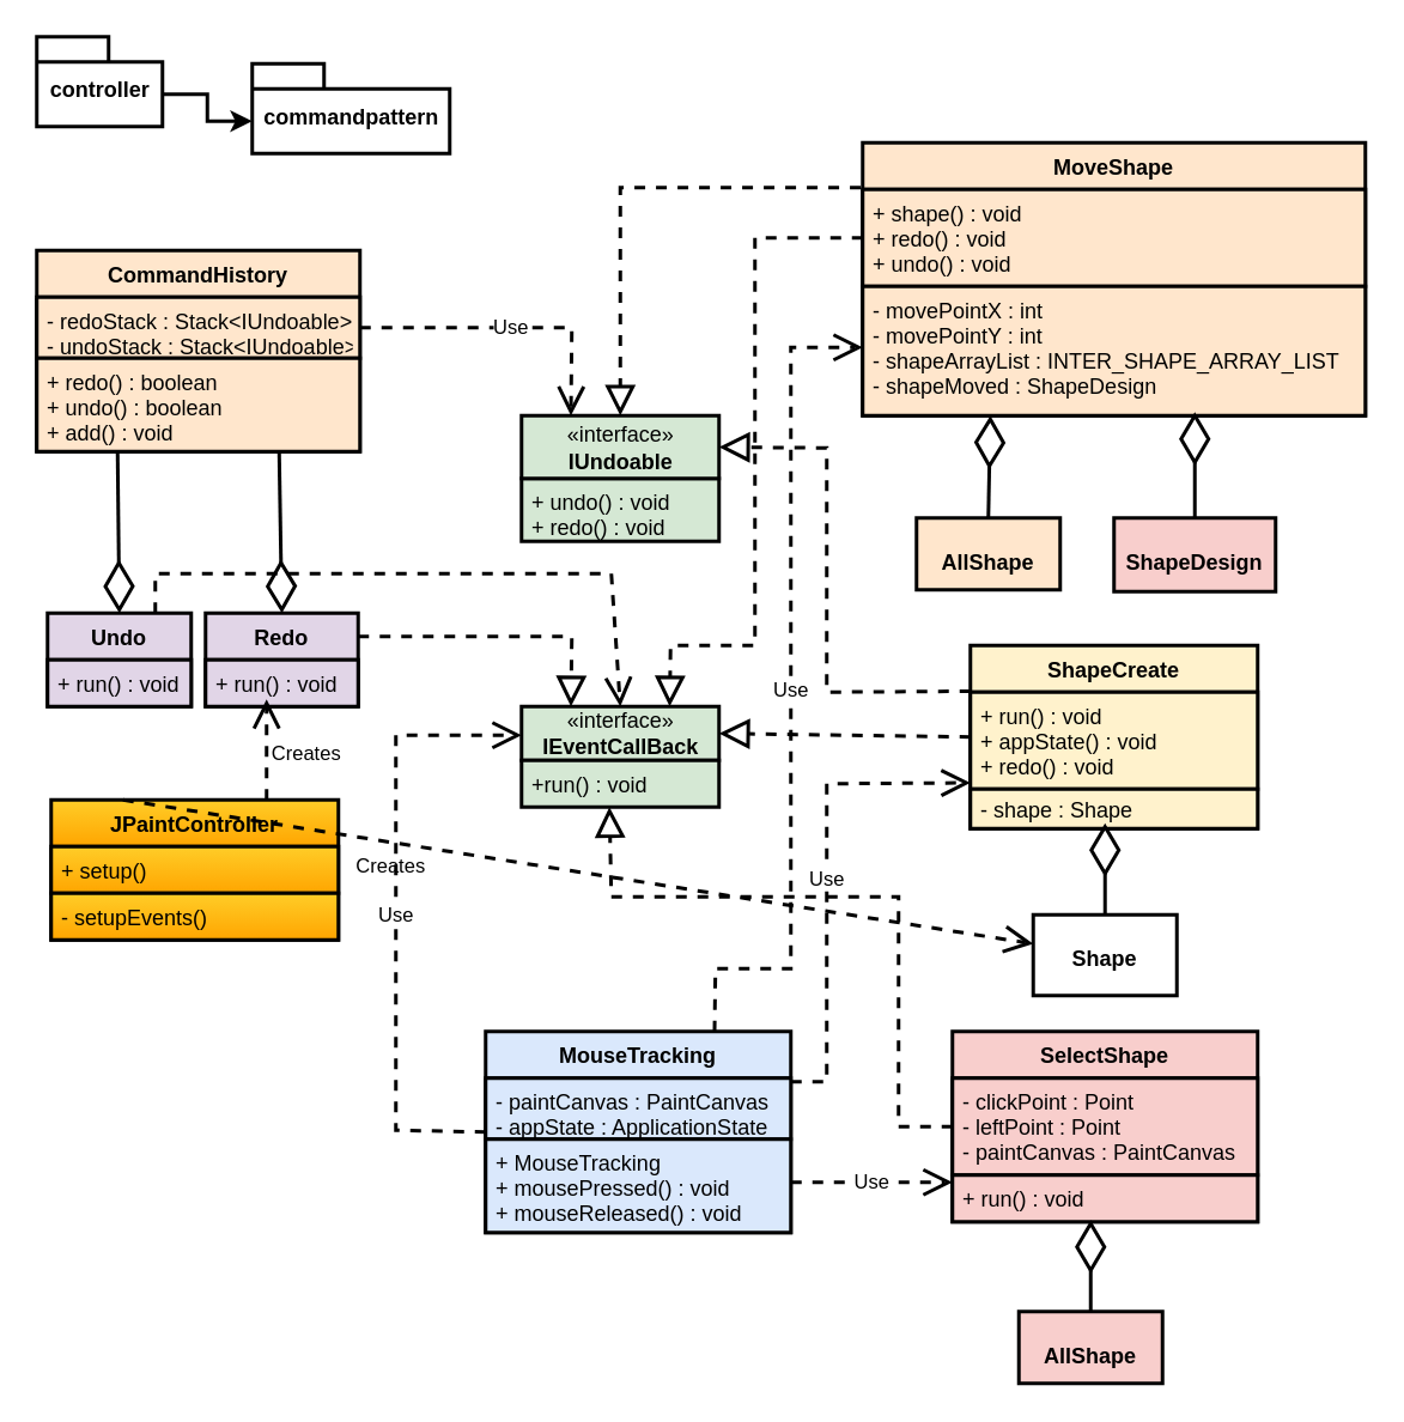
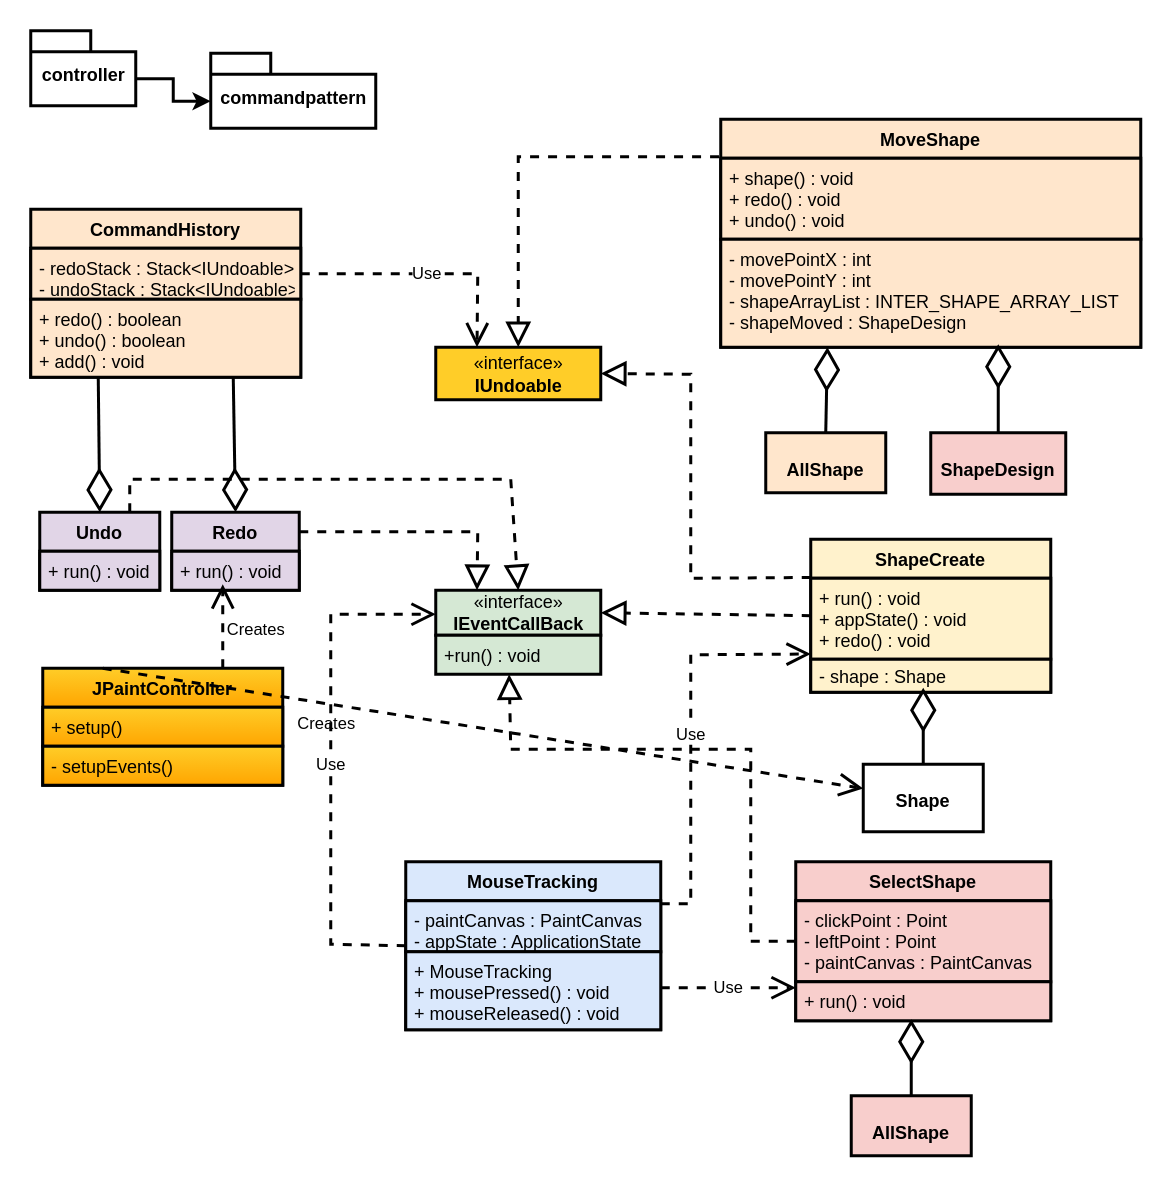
  <mxCell id="0" />
  <mxCell id="1" parent="0" />
  <mxCell id="2" style="edgeStyle=orthogonalEdgeStyle;rounded=0;orthogonalLoop=1;jettySize=auto;html=1;exitX=0;exitY=0;exitDx=70;exitDy=32;exitPerimeter=0;entryX=0;entryY=0;entryDx=0;entryDy=32;entryPerimeter=0;strokeWidth=2;" edge="1" parent="1" source="3" target="4"><mxGeometry relative="1" as="geometry" /></mxCell>
  <mxCell id="3" value="controller" style="shape=folder;fontStyle=1;spacingTop=10;tabWidth=40;tabHeight=14;tabPosition=left;html=1;strokeWidth=2;" vertex="1" parent="1"><mxGeometry x="20" y="20" width="70" height="50" as="geometry" /></mxCell>
  <mxCell id="4" value="commandpattern" style="shape=folder;fontStyle=1;spacingTop=10;tabWidth=40;tabHeight=14;tabPosition=left;html=1;strokeWidth=2;" vertex="1" parent="1"><mxGeometry x="140" y="35" width="110" height="50" as="geometry" /></mxCell>
  <mxCell id="5" value="CommandHistory" style="swimlane;fontStyle=1;align=center;verticalAlign=top;childLayout=stackLayout;horizontal=1;startSize=26;horizontalStack=0;resizeParent=1;resizeParentMax=0;resizeLast=0;collapsible=1;marginBottom=0;fillColor=#ffe6cc;strokeColor=#000000;strokeWidth=2;" vertex="1" parent="1"><mxGeometry x="20" y="139" width="180" height="112" as="geometry"><mxRectangle x="40" y="160" width="140" height="30" as="alternateBounds" /></mxGeometry></mxCell>
  <mxCell id="6" value="- redoStack : Stack&lt;IUndoable&gt;&#10;- undoStack : Stack&lt;IUndoable&gt;" style="text;strokeColor=#000000;fillColor=#ffe6cc;align=left;verticalAlign=top;spacingLeft=4;spacingRight=4;overflow=hidden;rotatable=0;points=[[0,0.5],[1,0.5]];portConstraint=eastwest;strokeWidth=2;" vertex="1" parent="5"><mxGeometry y="26" width="180" height="34" as="geometry" /></mxCell>
  <mxCell id="7" value="+ redo() : boolean&#10;+ undo() : boolean&#10;+ add() : void" style="text;strokeColor=#000000;fillColor=#ffe6cc;align=left;verticalAlign=top;spacingLeft=4;spacingRight=4;overflow=hidden;rotatable=0;points=[[0,0.5],[1,0.5]];portConstraint=eastwest;strokeWidth=2;" vertex="1" parent="5"><mxGeometry y="60" width="180" height="52" as="geometry" /></mxCell>
  <mxCell id="8" value="Undo" style="swimlane;fontStyle=1;align=center;verticalAlign=top;childLayout=stackLayout;horizontal=1;startSize=26;horizontalStack=0;resizeParent=1;resizeParentMax=0;resizeLast=0;collapsible=1;marginBottom=0;strokeColor=#000000;fillColor=#e1d5e7;strokeWidth=2;" vertex="1" parent="1"><mxGeometry x="26" y="341" width="80" height="52" as="geometry" /></mxCell>
  <mxCell id="9" value="+ run() : void" style="text;strokeColor=#000000;fillColor=#e1d5e7;align=left;verticalAlign=top;spacingLeft=4;spacingRight=4;overflow=hidden;rotatable=0;points=[[0,0.5],[1,0.5]];portConstraint=eastwest;strokeWidth=2;" vertex="1" parent="8"><mxGeometry y="26" width="80" height="26" as="geometry" /></mxCell>
  <mxCell id="10" value="Redo" style="swimlane;fontStyle=1;align=center;verticalAlign=top;childLayout=stackLayout;horizontal=1;startSize=26;horizontalStack=0;resizeParent=1;resizeParentMax=0;resizeLast=0;collapsible=1;marginBottom=0;strokeColor=#000000;fillColor=#e1d5e7;strokeWidth=2;" vertex="1" parent="1"><mxGeometry x="114" y="341" width="85" height="52" as="geometry" /></mxCell>
  <mxCell id="11" value="+ run() : void" style="text;strokeColor=#000000;fillColor=#e1d5e7;align=left;verticalAlign=top;spacingLeft=4;spacingRight=4;overflow=hidden;rotatable=0;points=[[0,0.5],[1,0.5]];portConstraint=eastwest;strokeWidth=2;" vertex="1" parent="10"><mxGeometry y="26" width="85" height="26" as="geometry" /></mxCell>
  <mxCell id="12" value="" style="endArrow=diamondThin;endFill=0;endSize=24;html=1;rounded=0;strokeWidth=2;entryX=0.5;entryY=0;entryDx=0;entryDy=0;exitX=0.25;exitY=1;exitDx=0;exitDy=0;" edge="1" parent="1" source="5" target="8"><mxGeometry width="160" relative="1" as="geometry"><mxPoint x="80" y="269" as="sourcePoint" /><mxPoint x="670" y="309" as="targetPoint" /><Array as="points" /></mxGeometry></mxCell>
  <mxCell id="13" value="" style="endArrow=diamondThin;endFill=0;endSize=24;html=1;rounded=0;strokeWidth=2;exitX=0.75;exitY=1;exitDx=0;exitDy=0;entryX=0.5;entryY=0;entryDx=0;entryDy=0;" edge="1" parent="1" source="5" target="10"><mxGeometry width="160" relative="1" as="geometry"><mxPoint x="510" y="309" as="sourcePoint" /><mxPoint x="670" y="309" as="targetPoint" /></mxGeometry></mxCell>
  <mxCell id="14" value="" style="group" vertex="1" connectable="0" parent="1"><mxGeometry x="290" y="393" width="110" height="56" as="geometry" /></mxCell>
  <mxCell id="15" value="«interface»&lt;br&gt;&lt;b&gt;IEventCallBack&lt;br&gt;&lt;/b&gt;" style="html=1;strokeColor=#000000;strokeWidth=2;fillColor=#d5e8d4;" vertex="1" parent="14"><mxGeometry width="110" height="30" as="geometry" /></mxCell>
  <mxCell id="16" value="+run() : void" style="text;strokeColor=#000000;fillColor=#d5e8d4;align=left;verticalAlign=top;spacingLeft=4;spacingRight=4;overflow=hidden;rotatable=0;points=[[0,0.5],[1,0.5]];portConstraint=eastwest;strokeWidth=2;" vertex="1" parent="14"><mxGeometry y="30" width="110" height="26" as="geometry" /></mxCell>
  <mxCell id="17" value="" style="group" vertex="1" connectable="0" parent="1"><mxGeometry x="290" y="231" width="110" height="70" as="geometry" /></mxCell>
  <mxCell id="18" value="" style="group" vertex="1" connectable="0" parent="17"><mxGeometry y="8.75" width="110" height="61.25" as="geometry" /></mxCell>
- <mxCell id="19" value="+ undo() : void&#10;+ redo() : void" style="text;strokeColor=#000000;fillColor=#d5e8d4;align=left;verticalAlign=top;spacingLeft=4;spacingRight=4;overflow=hidden;rotatable=0;points=[[0,0.5],[1,0.5]];portConstraint=eastwest;strokeWidth=2;" vertex="1" parent="18"><mxGeometry y="26.25" width="110" height="35" as="geometry" /></mxCell>
- <mxCell id="20" value="«interface»&lt;br&gt;&lt;b&gt;IUndoable&lt;br&gt;&lt;/b&gt;" style="html=1;strokeColor=#000000;strokeWidth=2;fillColor=#d5e8d4;" vertex="1" parent="17"><mxGeometry width="110" height="35" as="geometry" /></mxCell>
+ <mxCell id="20" value="«interface»&lt;br&gt;&lt;b&gt;IUndoable&lt;br&gt;&lt;/b&gt;" style="html=1;strokeColor=#000000;strokeWidth=2;fillColor=#ffcd28;" vertex="1" parent="17"><mxGeometry width="110" height="35" as="geometry" /></mxCell>
  <mxCell id="21" value="ShapeCreate" style="swimlane;fontStyle=1;align=center;verticalAlign=top;childLayout=stackLayout;horizontal=1;startSize=26;horizontalStack=0;resizeParent=1;resizeParentMax=0;resizeLast=0;collapsible=1;marginBottom=0;strokeColor=#000000;strokeWidth=2;fillColor=#fff2cc;" vertex="1" parent="1"><mxGeometry x="540" y="359" width="160" height="102" as="geometry" /></mxCell>
  <mxCell id="22" value="+ run() : void&#10;+ appState() : void&#10;+ redo() : void" style="text;strokeColor=#000000;fillColor=#fff2cc;align=left;verticalAlign=top;spacingLeft=4;spacingRight=4;overflow=hidden;rotatable=0;points=[[0,0.5],[1,0.5]];portConstraint=eastwest;strokeWidth=2;" vertex="1" parent="21"><mxGeometry y="26" width="160" height="54" as="geometry" /></mxCell>
  <mxCell id="23" value="- shape : Shape" style="text;strokeColor=#000000;fillColor=#fff2cc;align=left;verticalAlign=middle;spacingLeft=4;spacingRight=4;overflow=hidden;rotatable=0;points=[[0,0.5],[1,0.5]];portConstraint=eastwest;strokeWidth=2;" vertex="1" parent="21"><mxGeometry y="80" width="160" height="22" as="geometry" /></mxCell>
  <mxCell id="24" value="SelectShape" style="swimlane;fontStyle=1;align=center;verticalAlign=top;childLayout=stackLayout;horizontal=1;startSize=26;horizontalStack=0;resizeParent=1;resizeParentMax=0;resizeLast=0;collapsible=1;marginBottom=0;strokeColor=#000000;strokeWidth=2;fillColor=#f8cecc;" vertex="1" parent="1"><mxGeometry x="530" y="574" width="170" height="106" as="geometry"><mxRectangle x="550" y="384" width="110" height="30" as="alternateBounds" /></mxGeometry></mxCell>
  <mxCell id="25" value="- clickPoint : Point&#10;- leftPoint : Point&#10;- paintCanvas : PaintCanvas" style="text;strokeColor=#000000;fillColor=#f8cecc;align=left;verticalAlign=top;spacingLeft=4;spacingRight=4;overflow=hidden;rotatable=0;points=[[0,0.5],[1,0.5]];portConstraint=eastwest;strokeWidth=2;" vertex="1" parent="24"><mxGeometry y="26" width="170" height="54" as="geometry" /></mxCell>
  <mxCell id="26" value="+ run() : void" style="text;strokeColor=#000000;fillColor=#f8cecc;align=left;verticalAlign=top;spacingLeft=4;spacingRight=4;overflow=hidden;rotatable=0;points=[[0,0.5],[1,0.5]];portConstraint=eastwest;strokeWidth=2;" vertex="1" parent="24"><mxGeometry y="80" width="170" height="26" as="geometry" /></mxCell>
  <mxCell id="27" value="MoveShape" style="swimlane;fontStyle=1;align=center;verticalAlign=top;childLayout=stackLayout;horizontal=1;startSize=26;horizontalStack=0;resizeParent=1;resizeParentMax=0;resizeLast=0;collapsible=1;marginBottom=0;strokeColor=#000000;strokeWidth=2;fillColor=#ffe6cc;" vertex="1" parent="1"><mxGeometry x="480" y="79" width="280" height="152" as="geometry" /></mxCell>
  <mxCell id="28" value="+ shape() : void&#10;+ redo() : void&#10;+ undo() : void" style="text;strokeColor=#000000;fillColor=#ffe6cc;align=left;verticalAlign=top;spacingLeft=4;spacingRight=4;overflow=hidden;rotatable=0;points=[[0,0.5],[1,0.5]];portConstraint=eastwest;strokeWidth=2;" vertex="1" parent="27"><mxGeometry y="26" width="280" height="54" as="geometry" /></mxCell>
  <mxCell id="29" value="- movePointX : int&#10;- movePointY : int&#10;- shapeArrayList : INTER_SHAPE_ARRAY_LIST&#10;- shapeMoved : ShapeDesign" style="text;strokeColor=#000000;fillColor=#ffe6cc;align=left;verticalAlign=top;spacingLeft=4;spacingRight=4;overflow=hidden;rotatable=0;points=[[0,0.5],[1,0.5]];portConstraint=eastwest;strokeWidth=2;" vertex="1" parent="27"><mxGeometry y="80" width="280" height="72" as="geometry" /></mxCell>
  <mxCell id="30" value="MouseTracking" style="swimlane;fontStyle=1;align=center;verticalAlign=top;childLayout=stackLayout;horizontal=1;startSize=26;horizontalStack=0;resizeParent=1;resizeParentMax=0;resizeLast=0;collapsible=1;marginBottom=0;strokeColor=#000000;strokeWidth=2;fillColor=#dae8fc;" vertex="1" parent="1"><mxGeometry x="270" y="574" width="170" height="112" as="geometry" /></mxCell>
  <mxCell id="31" value="- paintCanvas : PaintCanvas&#10;- appState : ApplicationState" style="text;strokeColor=#000000;fillColor=#dae8fc;align=left;verticalAlign=top;spacingLeft=4;spacingRight=4;overflow=hidden;rotatable=0;points=[[0,0.5],[1,0.5]];portConstraint=eastwest;strokeWidth=2;" vertex="1" parent="30"><mxGeometry y="26" width="170" height="34" as="geometry" /></mxCell>
  <mxCell id="32" value="+ MouseTracking&#10;+ mousePressed() : void&#10;+ mouseReleased() : void" style="text;strokeColor=#000000;fillColor=#dae8fc;align=left;verticalAlign=top;spacingLeft=4;spacingRight=4;overflow=hidden;rotatable=0;points=[[0,0.5],[1,0.5]];portConstraint=eastwest;strokeWidth=2;" vertex="1" parent="30"><mxGeometry y="60" width="170" height="52" as="geometry" /></mxCell>
  <mxCell id="33" value="&lt;p style=&quot;margin:0px;margin-top:4px;text-align:center;&quot;&gt;&lt;br&gt;&lt;b&gt;Shape&lt;/b&gt;&lt;/p&gt;" style="verticalAlign=middle;align=left;overflow=fill;fontSize=12;fontFamily=Helvetica;html=1;strokeColor=#000000;strokeWidth=2;fillColor=#ffffff;" vertex="1" parent="1"><mxGeometry x="575" y="509" width="80" height="45" as="geometry" /></mxCell>
  <mxCell id="34" value="" style="endArrow=diamondThin;endFill=0;endSize=24;html=1;rounded=0;strokeWidth=2;exitX=0.5;exitY=0;exitDx=0;exitDy=0;" edge="1" parent="1" source="33"><mxGeometry width="160" relative="1" as="geometry"><mxPoint x="1010" y="279" as="sourcePoint" /><mxPoint x="615" y="458" as="targetPoint" /></mxGeometry></mxCell>
  <mxCell id="35" value="&lt;p style=&quot;margin:0px;margin-top:4px;text-align:center;&quot;&gt;&lt;br&gt;&lt;b&gt;AllShape&lt;/b&gt;&lt;/p&gt;" style="verticalAlign=top;align=left;overflow=fill;fontSize=12;fontFamily=Helvetica;html=1;strokeColor=#000000;strokeWidth=2;fillColor=#f8cecc;" vertex="1" parent="1"><mxGeometry x="567" y="730" width="80" height="40" as="geometry" /></mxCell>
  <mxCell id="36" value="" style="endArrow=diamondThin;endFill=0;endSize=24;html=1;rounded=0;strokeWidth=2;exitX=0.5;exitY=0;exitDx=0;exitDy=0;" edge="1" parent="1" source="35"><mxGeometry width="160" relative="1" as="geometry"><mxPoint x="740" y="439" as="sourcePoint" /><mxPoint x="607" y="679" as="targetPoint" /></mxGeometry></mxCell>
  <mxCell id="37" value="Use" style="endArrow=open;endSize=12;dashed=1;html=1;rounded=0;strokeWidth=2;exitX=1;exitY=0.5;exitDx=0;exitDy=0;entryX=0.25;entryY=0;entryDx=0;entryDy=0;" edge="1" parent="1" source="6" target="20"><mxGeometry width="160" relative="1" as="geometry"><mxPoint x="510" y="409" as="sourcePoint" /><mxPoint x="460" y="182" as="targetPoint" /><Array as="points"><mxPoint x="318" y="182" /></Array></mxGeometry></mxCell>
  <mxCell id="38" value="&lt;p style=&quot;margin:0px;margin-top:4px;text-align:center;&quot;&gt;&lt;br&gt;&lt;b&gt;AllShape&lt;/b&gt;&lt;/p&gt;" style="verticalAlign=top;align=left;overflow=fill;fontSize=12;fontFamily=Helvetica;html=1;strokeColor=#000000;strokeWidth=2;fillColor=#ffe6cc;" vertex="1" parent="1"><mxGeometry x="510" y="288" width="80" height="40" as="geometry" /></mxCell>
  <mxCell id="39" value="&lt;p style=&quot;margin:0px;margin-top:4px;text-align:center;&quot;&gt;&lt;br&gt;&lt;b&gt;ShapeDesign&lt;/b&gt;&lt;/p&gt;" style="verticalAlign=top;align=left;overflow=fill;fontSize=12;fontFamily=Helvetica;html=1;strokeColor=#000000;strokeWidth=2;fillColor=#f8cecc;" vertex="1" parent="1"><mxGeometry x="620" y="288" width="90" height="41" as="geometry" /></mxCell>
  <mxCell id="40" value="" style="endArrow=diamondThin;endFill=0;endSize=24;html=1;rounded=0;strokeWidth=2;exitX=0.5;exitY=0;exitDx=0;exitDy=0;entryX=0.254;entryY=1;entryDx=0;entryDy=0;entryPerimeter=0;" edge="1" parent="1" source="38" target="29"><mxGeometry width="160" relative="1" as="geometry"><mxPoint x="510" y="69" as="sourcePoint" /><mxPoint x="670" y="69" as="targetPoint" /></mxGeometry></mxCell>
  <mxCell id="41" value="" style="endArrow=diamondThin;endFill=0;endSize=24;html=1;rounded=0;strokeWidth=2;exitX=0.5;exitY=0;exitDx=0;exitDy=0;" edge="1" parent="1" source="39"><mxGeometry width="160" relative="1" as="geometry"><mxPoint x="510" y="69" as="sourcePoint" /><mxPoint x="665" y="229" as="targetPoint" /></mxGeometry></mxCell>
  <mxCell id="42" value="JPaintController" style="swimlane;fontStyle=1;align=center;verticalAlign=top;childLayout=stackLayout;horizontal=1;startSize=26;horizontalStack=0;resizeParent=1;resizeParentMax=0;resizeLast=0;collapsible=1;marginBottom=0;strokeColor=#000000;strokeWidth=2;fillColor=#ffcd28;gradientColor=#ffa500;" vertex="1" parent="1"><mxGeometry x="28" y="445" width="160" height="78" as="geometry" /></mxCell>
  <mxCell id="43" value="+ setup()" style="text;strokeColor=#000000;fillColor=#ffcd28;align=left;verticalAlign=top;spacingLeft=4;spacingRight=4;overflow=hidden;rotatable=0;points=[[0,0.5],[1,0.5]];portConstraint=eastwest;gradientColor=#ffa500;strokeWidth=2;" vertex="1" parent="42"><mxGeometry y="26" width="160" height="26" as="geometry" /></mxCell>
  <mxCell id="44" value="- setupEvents()" style="text;strokeColor=#000000;fillColor=#ffcd28;align=left;verticalAlign=top;spacingLeft=4;spacingRight=4;overflow=hidden;rotatable=0;points=[[0,0.5],[1,0.5]];portConstraint=eastwest;gradientColor=#ffa500;strokeWidth=2;" vertex="1" parent="42"><mxGeometry y="52" width="160" height="26" as="geometry" /></mxCell>
  <mxCell id="45" value="Creates" style="endArrow=open;endSize=12;dashed=1;html=1;rounded=0;strokeWidth=2;exitX=0.75;exitY=0;exitDx=0;exitDy=0;" edge="1" parent="1" source="42"><mxGeometry x="-0.071" y="-22" width="160" relative="1" as="geometry"><mxPoint x="510" y="369" as="sourcePoint" /><mxPoint x="148" y="389" as="targetPoint" /><mxPoint as="offset" /></mxGeometry></mxCell>
  <mxCell id="46" value="Creates" style="endArrow=open;endSize=12;dashed=1;html=1;rounded=0;strokeWidth=2;exitX=0.25;exitY=0;exitDx=0;exitDy=0;" edge="1" parent="1" source="42" target="33"><mxGeometry x="-0.403" y="-13" width="160" relative="1" as="geometry"><mxPoint x="510" y="369" as="sourcePoint" /><mxPoint x="670" y="369" as="targetPoint" /><mxPoint as="offset" /></mxGeometry></mxCell>
  <mxCell id="47" value="Use" style="endArrow=open;endSize=12;dashed=1;html=1;rounded=0;strokeWidth=2;exitX=0;exitY=0.5;exitDx=0;exitDy=0;" edge="1" parent="1" source="30"><mxGeometry width="160" relative="1" as="geometry"><mxPoint x="510" y="369" as="sourcePoint" /><mxPoint x="290" y="409" as="targetPoint" /><Array as="points"><mxPoint x="220" y="629" /><mxPoint x="220" y="409" /></Array></mxGeometry></mxCell>
  <mxCell id="48" value="" style="endArrow=block;dashed=1;endFill=0;endSize=12;html=1;rounded=0;strokeWidth=2;exitX=-0.004;exitY=-0.019;exitDx=0;exitDy=0;exitPerimeter=0;entryX=0.5;entryY=0;entryDx=0;entryDy=0;" edge="1" parent="1" source="28" target="20"><mxGeometry width="160" relative="1" as="geometry"><mxPoint x="510" y="339" as="sourcePoint" /><mxPoint x="670" y="339" as="targetPoint" /><Array as="points"><mxPoint x="345" y="104" /></Array></mxGeometry></mxCell>
- <mxCell id="49" value="" style="endArrow=block;dashed=1;endFill=0;endSize=12;html=1;rounded=0;strokeWidth=2;exitX=0;exitY=0.5;exitDx=0;exitDy=0;entryX=0.75;entryY=0;entryDx=0;entryDy=0;" edge="1" parent="1" source="28" target="15"><mxGeometry width="160" relative="1" as="geometry"><mxPoint x="510" y="339" as="sourcePoint" /><mxPoint x="670" y="339" as="targetPoint" /><Array as="points"><mxPoint x="420" y="132" /><mxPoint x="420" y="359" /><mxPoint x="373" y="359" /></Array></mxGeometry></mxCell>
  <mxCell id="50" value="" style="endArrow=block;dashed=1;endFill=0;endSize=12;html=1;rounded=0;strokeWidth=2;exitX=0;exitY=0.25;exitDx=0;exitDy=0;entryX=1;entryY=0.5;entryDx=0;entryDy=0;" edge="1" parent="1" source="21" target="20"><mxGeometry width="160" relative="1" as="geometry"><mxPoint x="510" y="339" as="sourcePoint" /><mxPoint x="670" y="339" as="targetPoint" /><Array as="points"><mxPoint x="460" y="385" /><mxPoint x="460" y="249" /></Array></mxGeometry></mxCell>
  <mxCell id="51" value="" style="endArrow=block;dashed=1;endFill=0;endSize=12;html=1;rounded=0;strokeWidth=2;exitX=0;exitY=0.5;exitDx=0;exitDy=0;entryX=1;entryY=0.5;entryDx=0;entryDy=0;" edge="1" parent="1" source="21" target="15"><mxGeometry width="160" relative="1" as="geometry"><mxPoint x="510" y="339" as="sourcePoint" /><mxPoint x="670" y="339" as="targetPoint" /></mxGeometry></mxCell>
  <mxCell id="52" value="" style="endArrow=block;dashed=1;endFill=0;endSize=12;html=1;rounded=0;strokeWidth=2;exitX=0;exitY=0.5;exitDx=0;exitDy=0;entryX=0.445;entryY=1;entryDx=0;entryDy=0;entryPerimeter=0;" edge="1" parent="1" source="24" target="16"><mxGeometry width="160" relative="1" as="geometry"><mxPoint x="510" y="339" as="sourcePoint" /><mxPoint x="670" y="339" as="targetPoint" /><Array as="points"><mxPoint x="500" y="627" /><mxPoint x="500" y="499" /><mxPoint x="340" y="499" /></Array></mxGeometry></mxCell>
- <mxCell id="53" value="Use" style="endArrow=open;endSize=12;dashed=1;html=1;rounded=0;strokeWidth=2;exitX=0.75;exitY=0;exitDx=0;exitDy=0;entryX=0;entryY=0.75;entryDx=0;entryDy=0;" edge="1" parent="1" source="30" target="27"><mxGeometry width="160" relative="1" as="geometry"><mxPoint x="510" y="339" as="sourcePoint" /><mxPoint x="670" y="339" as="targetPoint" /><Array as="points"><mxPoint x="398" y="539" /><mxPoint x="440" y="539" /><mxPoint x="440" y="193" /></Array></mxGeometry></mxCell>
  <mxCell id="54" value="Use" style="endArrow=open;endSize=12;dashed=1;html=1;rounded=0;strokeWidth=2;exitX=1;exitY=0.25;exitDx=0;exitDy=0;entryX=0;entryY=0.75;entryDx=0;entryDy=0;" edge="1" parent="1" source="30" target="21"><mxGeometry width="160" relative="1" as="geometry"><mxPoint x="510" y="339" as="sourcePoint" /><mxPoint x="670" y="339" as="targetPoint" /><Array as="points"><mxPoint x="460" y="602" /><mxPoint x="460" y="436" /></Array></mxGeometry></mxCell>
  <mxCell id="55" value="Use" style="endArrow=open;endSize=12;dashed=1;html=1;rounded=0;strokeWidth=2;exitX=1;exitY=0.75;exitDx=0;exitDy=0;" edge="1" parent="1" source="30"><mxGeometry width="160" relative="1" as="geometry"><mxPoint x="510" y="339" as="sourcePoint" /><mxPoint x="530" y="658" as="targetPoint" /></mxGeometry></mxCell>
  <mxCell id="56" value="" style="endArrow=block;dashed=1;endFill=0;endSize=12;html=1;rounded=0;strokeWidth=2;exitX=1;exitY=0.25;exitDx=0;exitDy=0;entryX=0.25;entryY=0;entryDx=0;entryDy=0;" edge="1" parent="1" source="10" target="15"><mxGeometry width="160" relative="1" as="geometry"><mxPoint x="510" y="339" as="sourcePoint" /><mxPoint x="670" y="339" as="targetPoint" /><Array as="points"><mxPoint x="318" y="354" /></Array></mxGeometry></mxCell>
- <mxCell id="57" value="" style="endArrow=open;dashed=1;endFill=0;endSize=12;html=1;rounded=0;strokeWidth=2;exitX=0.75;exitY=0;exitDx=0;exitDy=0;entryX=0.5;entryY=0;entryDx=0;entryDy=0;" edge="1" parent="1" source="8" target="15"><mxGeometry width="160" relative="1" as="geometry"><mxPoint x="510" y="339" as="sourcePoint" /><mxPoint x="670" y="339" as="targetPoint" /><Array as="points"><mxPoint x="86" y="319" /><mxPoint x="210" y="319" /><mxPoint x="340" y="319" /></Array></mxGeometry></mxCell>
+ <mxCell id="57" value="" style="endArrow=block;dashed=1;endFill=0;endSize=12;html=1;rounded=0;strokeWidth=2;exitX=0.75;exitY=0;exitDx=0;exitDy=0;entryX=0.5;entryY=0;entryDx=0;entryDy=0;" edge="1" parent="1" source="8" target="15"><mxGeometry width="160" relative="1" as="geometry"><mxPoint x="510" y="339" as="sourcePoint" /><mxPoint x="670" y="339" as="targetPoint" /><Array as="points"><mxPoint x="86" y="319" /><mxPoint x="210" y="319" /><mxPoint x="340" y="319" /></Array></mxGeometry></mxCell>
